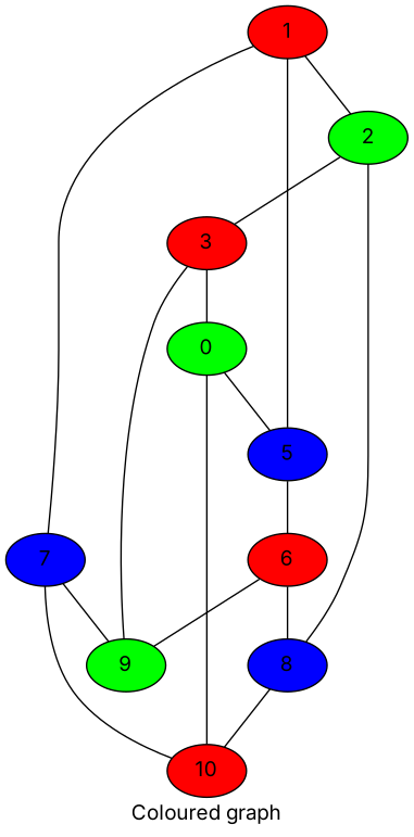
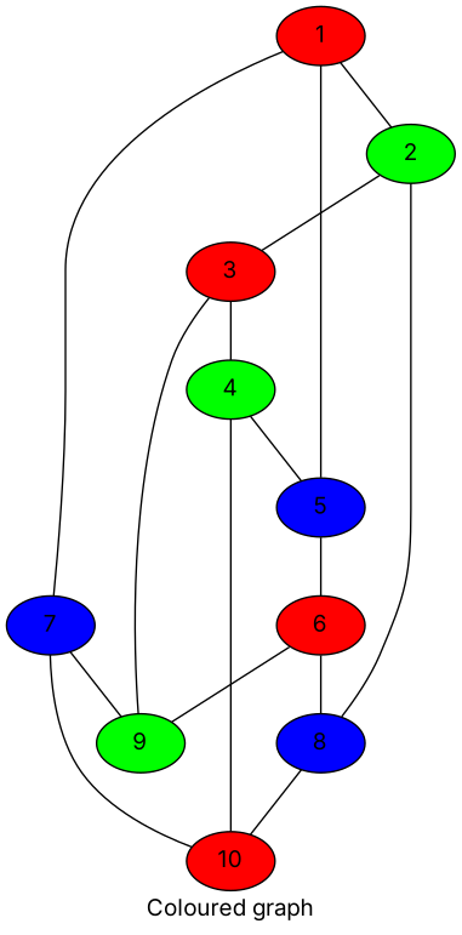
  graph {
    label="Coloured graph"
    fontname=Inter
    node [color=black fillcolor=red style=filled fontname=Inter]
    edge [fontname=Inter]
    n1 [label=6]
    n2 [fillcolor=blue label=8]
    n3 [fillcolor=green label=9]
    n4 [label=10]
    n5 [fillcolor=blue label=5]
    n6 [fillcolor=blue label=7]
    n7 [fillcolor=green label=2]
    n8 [label=3]
    n9 [label=1]
-   n10 [fillcolor=green label=0]
+   n10 [fillcolor=green label=4]
    n1 -- n2
    n1 -- n3
    n2 -- n4
    n5 -- n1
    n6 -- n3
    n6 -- n4
    n7 -- n2
    n7 -- n8
    n8 -- n3
    n8 -- n10
    n9 -- n5
    n9 -- n6
    n9 -- n7
    n10 -- n4
    n10 -- n5
  }
